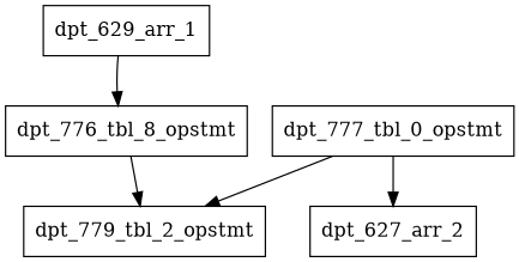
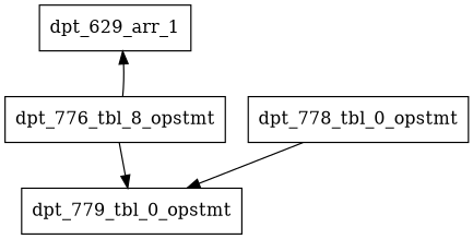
  digraph {
    node [shape=box]
    n1 [label=dpt_629_arr_1]
    n2 [label=dpt_776_tbl_8_opstmt]
-   dpt_779_tbl_0_opstmt [label=dpt_779_tbl_2_opstmt]
-   dpt_777_tbl_0_opstmt
-   dpt_627_arr_2
-   n1 -> n2
+   dpt_779_tbl_0_opstmt
+   dpt_777_tbl_0_opstmt [label=dpt_778_tbl_0_opstmt]
+   n2 -> n1
    n2 -> dpt_779_tbl_0_opstmt
    dpt_777_tbl_0_opstmt -> dpt_779_tbl_0_opstmt
-   dpt_777_tbl_0_opstmt -> dpt_627_arr_2
  }
